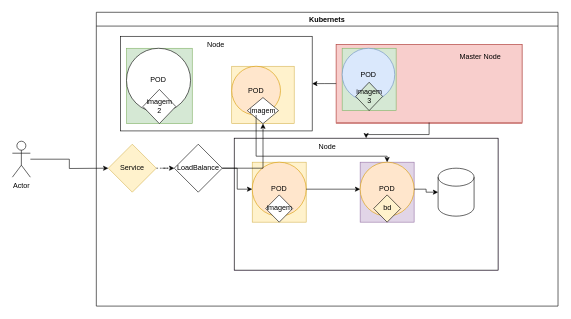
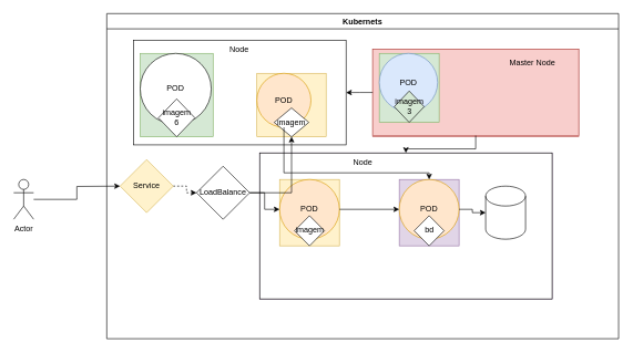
  <mxCell id="0" />
  <mxCell id="1" parent="0" />
  <mxCell id="2" value="" style="group" vertex="1" connectable="0" parent="1"><mxGeometry x="200" y="60" width="670" height="390" as="geometry" /></mxCell>
  <mxCell id="3" value="" style="rounded=0;whiteSpace=wrap;html=1;" vertex="1" parent="2"><mxGeometry width="320" height="157.857" as="geometry" /></mxCell>
  <mxCell id="4" value="Node" style="text;html=1;align=center;verticalAlign=middle;resizable=0;points=[];autosize=1;strokeColor=none;fillColor=none;" vertex="1" parent="2"><mxGeometry x="134.194" width="50" height="30" as="geometry" /></mxCell>
  <mxCell id="5" value="" style="group;fillColor=#d5e8d4;strokeColor=#82b366;" vertex="1" connectable="0" parent="2"><mxGeometry x="10.32" y="20" width="109.68" height="125.71" as="geometry" /></mxCell>
  <mxCell id="6" value="POD" style="ellipse;whiteSpace=wrap;html=1;aspect=fixed;" vertex="1" parent="5"><mxGeometry width="106.865" height="106.865" as="geometry" /></mxCell>
- <mxCell id="7" value="imagem&lt;div&gt;2&lt;/div&gt;" style="rhombus;whiteSpace=wrap;html=1;" vertex="1" parent="5"><mxGeometry x="27.42" y="68.569" width="54.84" height="57.141" as="geometry" /></mxCell>
+ <mxCell id="7" value="imagem&lt;div&gt;6&lt;/div&gt;" style="rhombus;whiteSpace=wrap;html=1;" vertex="1" parent="5"><mxGeometry x="27.42" y="68.569" width="54.84" height="57.141" as="geometry" /></mxCell>
  <mxCell id="8" value="" style="group;fillColor=#fff2cc;strokeColor=#d6b656;" vertex="1" connectable="0" parent="2"><mxGeometry x="185.81" y="50" width="104.19" height="95.71" as="geometry" /></mxCell>
  <mxCell id="9" value="POD" style="ellipse;whiteSpace=wrap;html=1;aspect=fixed;fillColor=#ffe6cc;strokeColor=#d79b00;" vertex="1" parent="8"><mxGeometry width="81.363" height="81.363" as="geometry" /></mxCell>
  <mxCell id="10" value="imagem" style="rhombus;whiteSpace=wrap;html=1;" vertex="1" parent="8"><mxGeometry x="26.047" y="52.205" width="52.095" height="43.505" as="geometry" /></mxCell>
  <mxCell id="11" value="" style="group;fillColor=#e1d5e7;strokeColor=#9673a6;" vertex="1" connectable="0" parent="2"><mxGeometry x="190" y="170" width="440" height="220" as="geometry" /></mxCell>
  <mxCell id="12" value="" style="rounded=0;whiteSpace=wrap;html=1;" vertex="1" parent="11"><mxGeometry width="440" height="220" as="geometry" /></mxCell>
  <mxCell id="13" value="Node" style="text;html=1;align=center;verticalAlign=middle;resizable=0;points=[];autosize=1;strokeColor=none;fillColor=none;" vertex="1" parent="11"><mxGeometry x="130" width="50" height="30" as="geometry" /></mxCell>
  <mxCell id="14" value="" style="group;fillColor=#fff2cc;strokeColor=#d6b656;" vertex="1" connectable="0" parent="11"><mxGeometry x="30" y="40" width="90" height="100" as="geometry" /></mxCell>
  <mxCell id="15" value="POD" style="ellipse;whiteSpace=wrap;html=1;aspect=fixed;fillColor=#ffe6cc;strokeColor=#d79b00;" vertex="1" parent="14"><mxGeometry width="90" height="90" as="geometry" /></mxCell>
  <mxCell id="16" value="imagem" style="rhombus;whiteSpace=wrap;html=1;" vertex="1" parent="14"><mxGeometry x="22.5" y="54.545" width="45" height="45.455" as="geometry" /></mxCell>
  <mxCell id="17" value="" style="shape=cylinder3;whiteSpace=wrap;html=1;boundedLbl=1;backgroundOutline=1;size=15;" vertex="1" parent="11"><mxGeometry x="340" y="50" width="60" height="80" as="geometry" /></mxCell>
  <mxCell id="18" value="" style="group;fillColor=#e1d5e7;strokeColor=#9673a6;" vertex="1" connectable="0" parent="11"><mxGeometry x="210" y="40" width="90" height="100" as="geometry" /></mxCell>
  <mxCell id="19" value="POD" style="ellipse;whiteSpace=wrap;html=1;aspect=fixed;fillColor=#ffe6cc;strokeColor=#d79b00;" vertex="1" parent="18"><mxGeometry width="90" height="90" as="geometry" /></mxCell>
- <mxCell id="20" value="bd" style="rhombus;whiteSpace=wrap;html=1;fillColor=#fff2cc;" vertex="1" parent="18"><mxGeometry x="22.5" y="54.545" width="45" height="45.455" as="geometry" /></mxCell>
+ <mxCell id="20" value="bd" style="rhombus;whiteSpace=wrap;html=1;" vertex="1" parent="18"><mxGeometry x="22.5" y="54.545" width="45" height="45.455" as="geometry" /></mxCell>
  <mxCell id="21" style="edgeStyle=orthogonalEdgeStyle;rounded=0;orthogonalLoop=1;jettySize=auto;html=1;" edge="1" parent="11" source="19" target="17"><mxGeometry relative="1" as="geometry" /></mxCell>
  <mxCell id="22" style="edgeStyle=orthogonalEdgeStyle;rounded=0;orthogonalLoop=1;jettySize=auto;html=1;" edge="1" parent="11" source="15" target="19"><mxGeometry relative="1" as="geometry" /></mxCell>
  <mxCell id="23" style="edgeStyle=orthogonalEdgeStyle;rounded=0;orthogonalLoop=1;jettySize=auto;html=1;entryX=0;entryY=0.5;entryDx=0;entryDy=0;dashed=1;" edge="1" parent="2" source="24" target="27"><mxGeometry relative="1" as="geometry" /></mxCell>
  <mxCell id="24" value="Service" style="rhombus;whiteSpace=wrap;html=1;fillColor=#fff2cc;strokeColor=#d6b656;" vertex="1" parent="2"><mxGeometry x="-20" y="180" width="80" height="80" as="geometry" /></mxCell>
  <mxCell id="25" style="edgeStyle=orthogonalEdgeStyle;rounded=0;orthogonalLoop=1;jettySize=auto;html=1;" edge="1" parent="2" source="27" target="10"><mxGeometry relative="1" as="geometry" /></mxCell>
  <mxCell id="26" style="edgeStyle=orthogonalEdgeStyle;rounded=0;orthogonalLoop=1;jettySize=auto;html=1;" edge="1" parent="2" source="27" target="15"><mxGeometry relative="1" as="geometry" /></mxCell>
- <mxCell id="27" value="LoadBalance" style="rhombus;whiteSpace=wrap;html=1;" vertex="1" parent="2"><mxGeometry x="90" y="180" width="80" height="80" as="geometry" /></mxCell>
+ <mxCell id="27" value="LoadBalance" style="rhombus;whiteSpace=wrap;html=1;" vertex="1" parent="2"><mxGeometry x="95" y="190" width="80" height="80" as="geometry" /></mxCell>
  <mxCell id="28" value="" style="group;fillColor=#f8cecc;strokeColor=#b85450;" vertex="1" connectable="0" parent="2"><mxGeometry x="360" y="13.93" width="310" height="131.78" as="geometry" /></mxCell>
  <mxCell id="29" value="" style="rounded=0;whiteSpace=wrap;html=1;fillColor=#f8cecc;strokeColor=#b85450;" vertex="1" parent="28"><mxGeometry width="310" height="130" as="geometry" /></mxCell>
  <mxCell id="30" value="Master Node" style="text;html=1;align=center;verticalAlign=middle;resizable=0;points=[];autosize=1;strokeColor=none;fillColor=none;" vertex="1" parent="28"><mxGeometry x="195" y="5" width="90" height="30" as="geometry" /></mxCell>
  <mxCell id="31" value="" style="group;fillColor=#d5e8d4;strokeColor=#82b366;" vertex="1" connectable="0" parent="28"><mxGeometry x="10" y="6.07" width="90" height="103.93" as="geometry" /></mxCell>
  <mxCell id="32" value="POD" style="ellipse;whiteSpace=wrap;html=1;aspect=fixed;fillColor=#dae8fc;strokeColor=#6c8ebf;" vertex="1" parent="31"><mxGeometry width="87.69" height="87.69" as="geometry" /></mxCell>
  <mxCell id="33" value="imagem&lt;div&gt;3&lt;/div&gt;" style="rhombus;whiteSpace=wrap;html=1;fillColor=#d5e8d4;" vertex="1" parent="31"><mxGeometry x="22.5" y="56.689" width="45" height="47.241" as="geometry" /></mxCell>
  <mxCell id="34" style="edgeStyle=orthogonalEdgeStyle;rounded=0;orthogonalLoop=1;jettySize=auto;html=1;" edge="1" parent="2" source="29" target="3"><mxGeometry relative="1" as="geometry" /></mxCell>
  <mxCell id="35" style="edgeStyle=orthogonalEdgeStyle;rounded=0;orthogonalLoop=1;jettySize=auto;html=1;" edge="1" parent="2" source="29" target="12"><mxGeometry relative="1" as="geometry" /></mxCell>
  <mxCell id="36" style="edgeStyle=orthogonalEdgeStyle;rounded=0;orthogonalLoop=1;jettySize=auto;html=1;" edge="1" parent="2" source="9" target="19"><mxGeometry relative="1" as="geometry"><Array as="points"><mxPoint x="227" y="200" /><mxPoint x="445" y="200" /></Array></mxGeometry></mxCell>
  <mxCell id="37" style="edgeStyle=orthogonalEdgeStyle;rounded=0;orthogonalLoop=1;jettySize=auto;html=1;" edge="1" parent="1" source="38"><mxGeometry relative="1" as="geometry"><mxPoint x="180" y="280" as="targetPoint" /></mxGeometry></mxCell>
- <mxCell id="38" value="Actor" style="shape=umlActor;verticalLabelPosition=bottom;verticalAlign=top;html=1;outlineConnect=0;" vertex="1" parent="1"><mxGeometry x="20" y="235" width="30" height="60" as="geometry" /></mxCell>
+ <mxCell id="38" value="Actor" style="shape=umlActor;verticalLabelPosition=bottom;verticalAlign=top;html=1;outlineConnect=0;" vertex="1" parent="1"><mxGeometry x="20" y="270" width="30" height="60" as="geometry" /></mxCell>
  <mxCell id="39" value="Kubernets" style="swimlane;whiteSpace=wrap;html=1;" vertex="1" parent="1"><mxGeometry x="160" y="20" width="770" height="490" as="geometry" /></mxCell>
